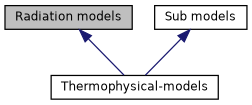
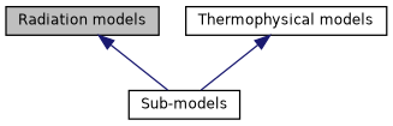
  digraph {
    rankdir=TB
    node [color=black fontname=Helvetica fontsize=10 shape=record]
    edge [color=midnightblue dir=back fontname=Helvetica fontsize=10 labelfontname=Helvetica labelfontsize=10 shape=plaintext style=solid]
    n1 [fillcolor=grey75 fontcolor=black height=0.2 label="Radiation models" style=filled width=0.4]
-   n2 [height=0.2 label="Thermophysical-models" width=0.4]
-   n3 [height=0.2 label="Sub models" width=0.4]
+   n2 [height=0.2 label="Sub-models" width=0.4]
+   n3 [height=0.2 label="Thermophysical models" width=0.4]
    n1 -> n2
    n3 -> n2
  }
